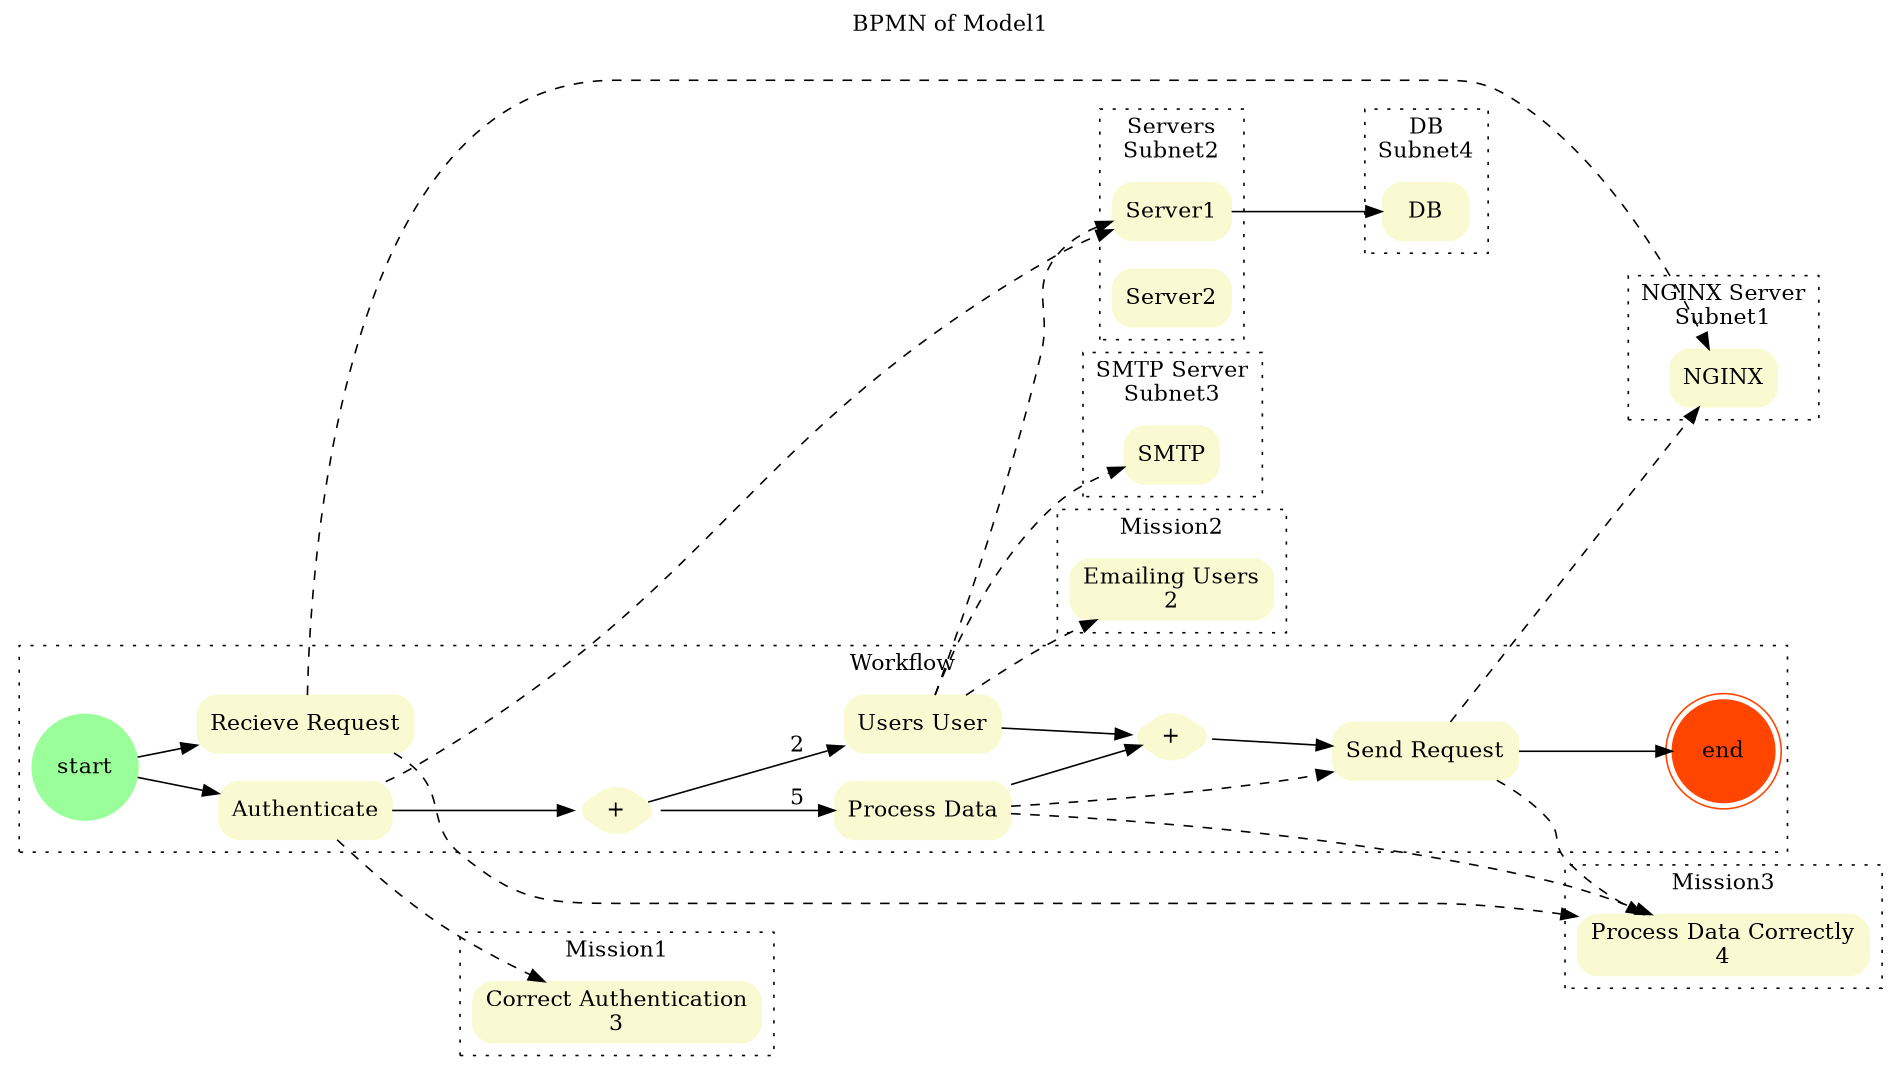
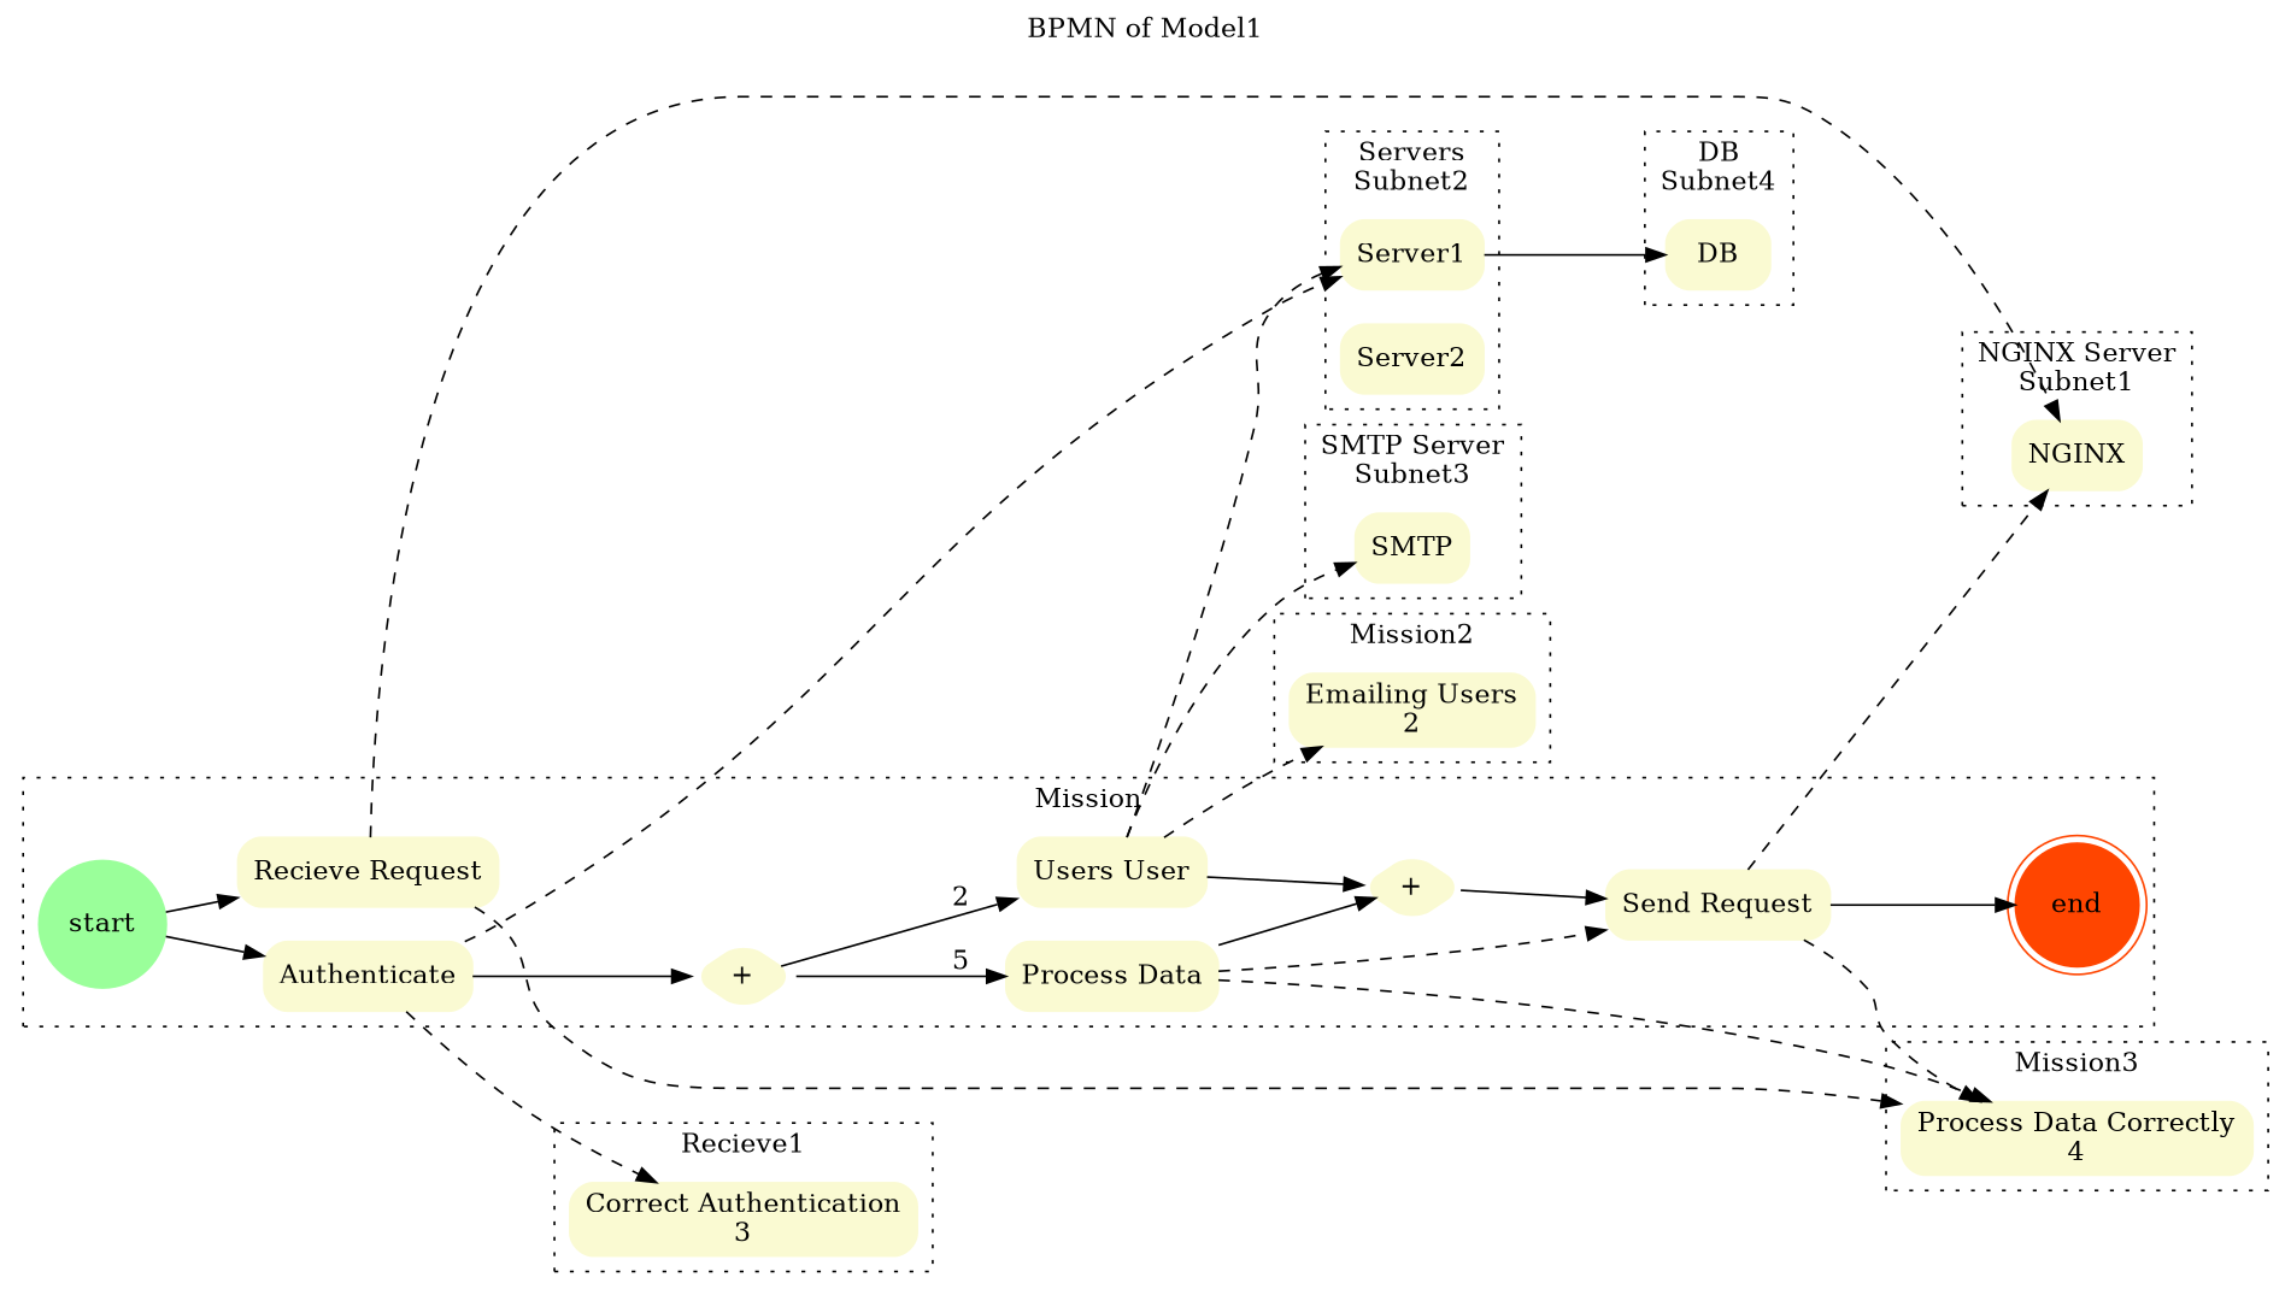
  digraph {
    compound=true
    label="BPMN of Model1"
    labelloc=t
    rankdir=LR
    node [color=lightgoldenrodyellow shape=rectanble style="rounded,filled"]
    edge [style=dashed]
    start [color=palegreen1 shape=circle]
    end [color=orangered shape=doublecircle]
    n3 [label="Recieve Request"]
    n4 [label=Authenticate]
    n5 [label="+" shape=diamond]
    n6 [label="Process Data"]
    n7 [label="Users User"]
    n8 [label="+" shape=diamond]
    n9 [label="Send Request"]
    n10 [label=DB]
    n11 [label=Server1]
    n12 [label=Server2]
    n13 [label=NGINX]
    n14 [label=SMTP]
    n15 [label="Correct Authentication\n3"]
    n16 [label="Emailing Users\n2"]
    n17 [label="Process Data Correctly\n4"]
    subgraph cluster_1 {
-     label=Workflow
+     label=Mission
      style=dotted
      start
      end
      n3
      n4
      n5
      n6
      n7
      n8
      n9
    }
    subgraph cluster_2 {
      label="DB\nSubnet4"
      style=dotted
      n10
    }
    subgraph cluster_3 {
      label="Servers\nSubnet2"
      style=dotted
      n11
      n12
    }
    subgraph cluster_4 {
      label="NGINX Server\nSubnet1"
      style=dotted
      n13
    }
    subgraph cluster_5 {
      label="SMTP Server\nSubnet3"
      style=dotted
      n14
    }
    subgraph cluster_6 {
-     label=Mission1
+     label=Recieve1
      style=dotted
      n15
    }
    subgraph cluster_7 {
      label=Mission2
      style=dotted
      n16
    }
    subgraph cluster_8 {
      label=Mission3
      style=dotted
      n17
    }
    start -> n3 [style=""]
    start -> n4 [style=""]
    n3 -> n13
    n3 -> n17
    n4 -> n5 [style=""]
    n4 -> n11
    n4 -> n15
    n5 -> n6 [label=5 style=""]
    n5 -> n7 [label=2 style=""]
    n6 -> n8 [style=""]
    n6 -> n9
    n6 -> n17
    n7 -> n8 [style=""]
    n7 -> n11
    n7 -> n14
    n7 -> n16
    n8 -> n9 [style=""]
    n9 -> end [style=""]
    n9 -> n13
    n9 -> n17
    n11 -> n10 [style=solid]
  }
